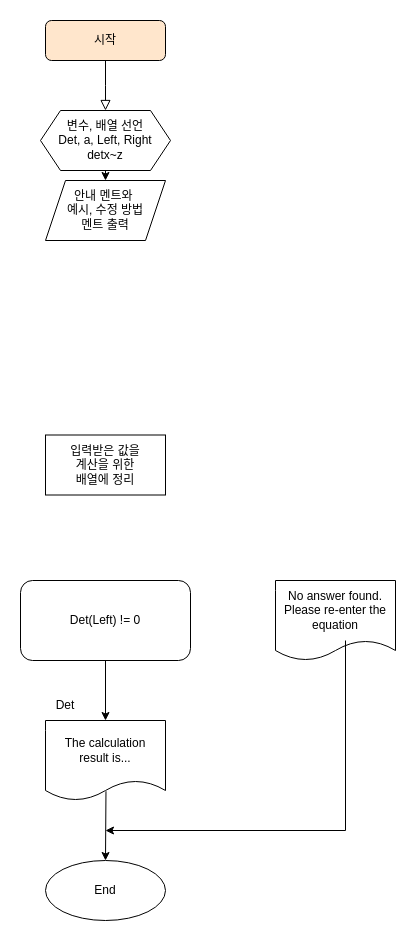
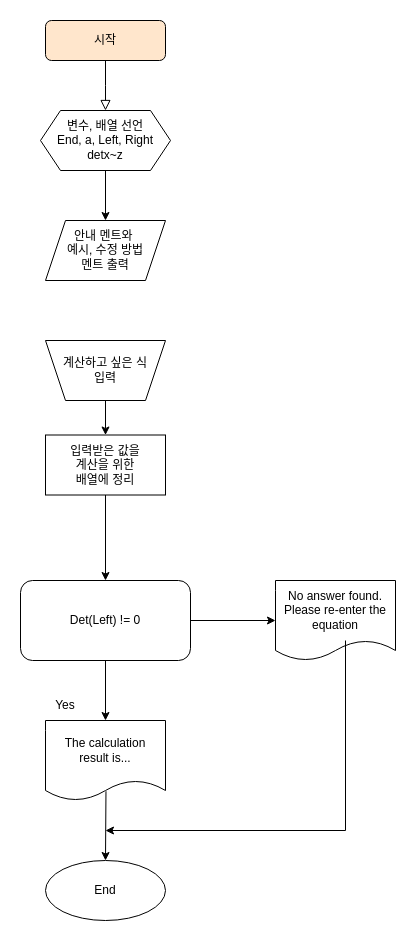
  <mxCell id="0" />
  <mxCell id="1" parent="0" />
  <mxCell id="2" value="" style="rounded=0;html=1;jettySize=auto;orthogonalLoop=1;fontSize=11;endArrow=block;endFill=0;endSize=8;strokeWidth=1;shadow=0;labelBackgroundColor=none;edgeStyle=orthogonalEdgeStyle;" parent="1" source="3" edge="1"><mxGeometry relative="1" as="geometry"><mxPoint x="105" y="110" as="targetPoint" /></mxGeometry></mxCell>
  <mxCell id="3" value="시작" style="rounded=1;whiteSpace=wrap;html=1;fontSize=12;glass=0;strokeWidth=1;shadow=0;fillColor=#ffe6cc;" parent="1" vertex="1"><mxGeometry x="45" y="20" width="120" height="40" as="geometry" /></mxCell>
  <mxCell id="4" style="edgeStyle=orthogonalEdgeStyle;rounded=0;orthogonalLoop=1;jettySize=auto;html=1;exitX=0.5;exitY=1;exitDx=0;exitDy=0;entryX=0.5;entryY=0;entryDx=0;entryDy=0;" edge="1" parent="1" source="5" target="8"><mxGeometry relative="1" as="geometry" /></mxCell>
- <mxCell id="5" value="변수, 배열 선언&lt;br&gt;Det, a, Left, Right&lt;br&gt;detx~z" style="shape=hexagon;perimeter=hexagonPerimeter2;whiteSpace=wrap;html=1;fixedSize=1;" vertex="1" parent="1"><mxGeometry x="40" y="110" width="130" height="60" as="geometry" /></mxCell>
- <mxCell id="8" value="안내 멘트와&amp;nbsp;&lt;br&gt;예시, 수정 방법&lt;br&gt;멘트 출력" style="shape=parallelogram;perimeter=parallelogramPerimeter;whiteSpace=wrap;html=1;fixedSize=1;" vertex="1" parent="1"><mxGeometry x="45" y="180" width="120" height="60" as="geometry" /></mxCell>
+ <mxCell id="5" value="변수, 배열 선언&lt;br&gt;End, a, Left, Right&lt;br&gt;detx~z" style="shape=hexagon;perimeter=hexagonPerimeter2;whiteSpace=wrap;html=1;fixedSize=1;" vertex="1" parent="1"><mxGeometry x="40" y="110" width="130" height="60" as="geometry" /></mxCell>
+ <mxCell id="6" style="edgeStyle=orthogonalEdgeStyle;rounded=0;orthogonalLoop=1;jettySize=auto;html=1;exitX=0.5;exitY=1;exitDx=0;exitDy=0;entryX=0.5;entryY=0;entryDx=0;entryDy=0;" edge="1" parent="1" source="7" target="10"><mxGeometry relative="1" as="geometry" /></mxCell>
+ <mxCell id="7" value="계산하고 싶은 식&lt;br&gt;입력" style="shape=trapezoid;perimeter=trapezoidPerimeter;whiteSpace=wrap;html=1;fixedSize=1;flipV=1;" vertex="1" parent="1"><mxGeometry x="45" y="340" width="120" height="60" as="geometry" /></mxCell>
+ <mxCell id="8" value="안내 멘트와&amp;nbsp;&lt;br&gt;예시, 수정 방법&lt;br&gt;멘트 출력" style="shape=parallelogram;perimeter=parallelogramPerimeter;whiteSpace=wrap;html=1;fixedSize=1;" vertex="1" parent="1"><mxGeometry x="45" y="220" width="120" height="60" as="geometry" /></mxCell>
+ <mxCell id="9" style="edgeStyle=orthogonalEdgeStyle;rounded=0;orthogonalLoop=1;jettySize=auto;html=1;exitX=0.5;exitY=1;exitDx=0;exitDy=0;entryX=0.5;entryY=0;entryDx=0;entryDy=0;" edge="1" parent="1" source="10" target="13"><mxGeometry relative="1" as="geometry" /></mxCell>
  <mxCell id="10" value="입력받은 값을 &lt;br&gt;계산을 위한&lt;br&gt;배열에 정리" style="rounded=0;whiteSpace=wrap;html=1;" vertex="1" parent="1"><mxGeometry x="45" y="434.5" width="120" height="60" as="geometry" /></mxCell>
  <mxCell id="11" style="edgeStyle=orthogonalEdgeStyle;rounded=0;orthogonalLoop=1;jettySize=auto;html=1;exitX=0.5;exitY=1;exitDx=0;exitDy=0;entryX=0.5;entryY=0;entryDx=0;entryDy=0;" edge="1" parent="1" source="13" target="14"><mxGeometry relative="1" as="geometry" /></mxCell>
+ <mxCell id="12" style="edgeStyle=orthogonalEdgeStyle;rounded=0;orthogonalLoop=1;jettySize=auto;html=1;exitX=1;exitY=0.5;exitDx=0;exitDy=0;entryX=0;entryY=0.5;entryDx=0;entryDy=0;" edge="1" parent="1" source="13" target="15"><mxGeometry relative="1" as="geometry" /></mxCell>
  <mxCell id="13" value="Det(Left) != 0" style="whiteSpace=wrap;html=1;rounded=1;" vertex="1" parent="1"><mxGeometry x="20" y="580" width="170" height="80" as="geometry" /></mxCell>
  <mxCell id="14" value="The calculation &lt;br&gt;result is..." style="shape=document;whiteSpace=wrap;html=1;boundedLbl=1;size=0.25;" vertex="1" parent="1"><mxGeometry x="45" y="720" width="120" height="80" as="geometry" /></mxCell>
  <mxCell id="15" value="No answer found. Please re-enter the equation" style="shape=document;whiteSpace=wrap;html=1;boundedLbl=1;size=0.25;" vertex="1" parent="1"><mxGeometry x="275" y="580" width="120" height="80" as="geometry" /></mxCell>
  <mxCell id="16" value="End" style="ellipse;whiteSpace=wrap;html=1;" vertex="1" parent="1"><mxGeometry x="45" y="860" width="120" height="60" as="geometry" /></mxCell>
  <mxCell id="17" value="" style="endArrow=classic;html=1;rounded=0;exitX=0.504;exitY=0.884;exitDx=0;exitDy=0;exitPerimeter=0;entryX=0.5;entryY=0;entryDx=0;entryDy=0;" edge="1" parent="1" source="14" target="16"><mxGeometry width="50" height="50" relative="1" as="geometry"><mxPoint x="245" y="800" as="sourcePoint" /><mxPoint x="295" y="750" as="targetPoint" /></mxGeometry></mxCell>
  <mxCell id="18" value="" style="endArrow=classic;html=1;rounded=0;" edge="1" parent="1"><mxGeometry width="50" height="50" relative="1" as="geometry"><mxPoint x="345" y="640" as="sourcePoint" /><mxPoint x="105" y="830" as="targetPoint" /><Array as="points"><mxPoint x="345" y="830" /></Array></mxGeometry></mxCell>
- <mxCell id="19" value="Det" style="text;html=1;strokeColor=none;fillColor=none;align=center;verticalAlign=middle;whiteSpace=wrap;rounded=0;" vertex="1" parent="1"><mxGeometry x="35" y="690" width="60" height="30" as="geometry" /></mxCell>
+ <mxCell id="19" value="Yes" style="text;html=1;strokeColor=none;fillColor=none;align=center;verticalAlign=middle;whiteSpace=wrap;rounded=0;" vertex="1" parent="1"><mxGeometry x="35" y="690" width="60" height="30" as="geometry" /></mxCell>
